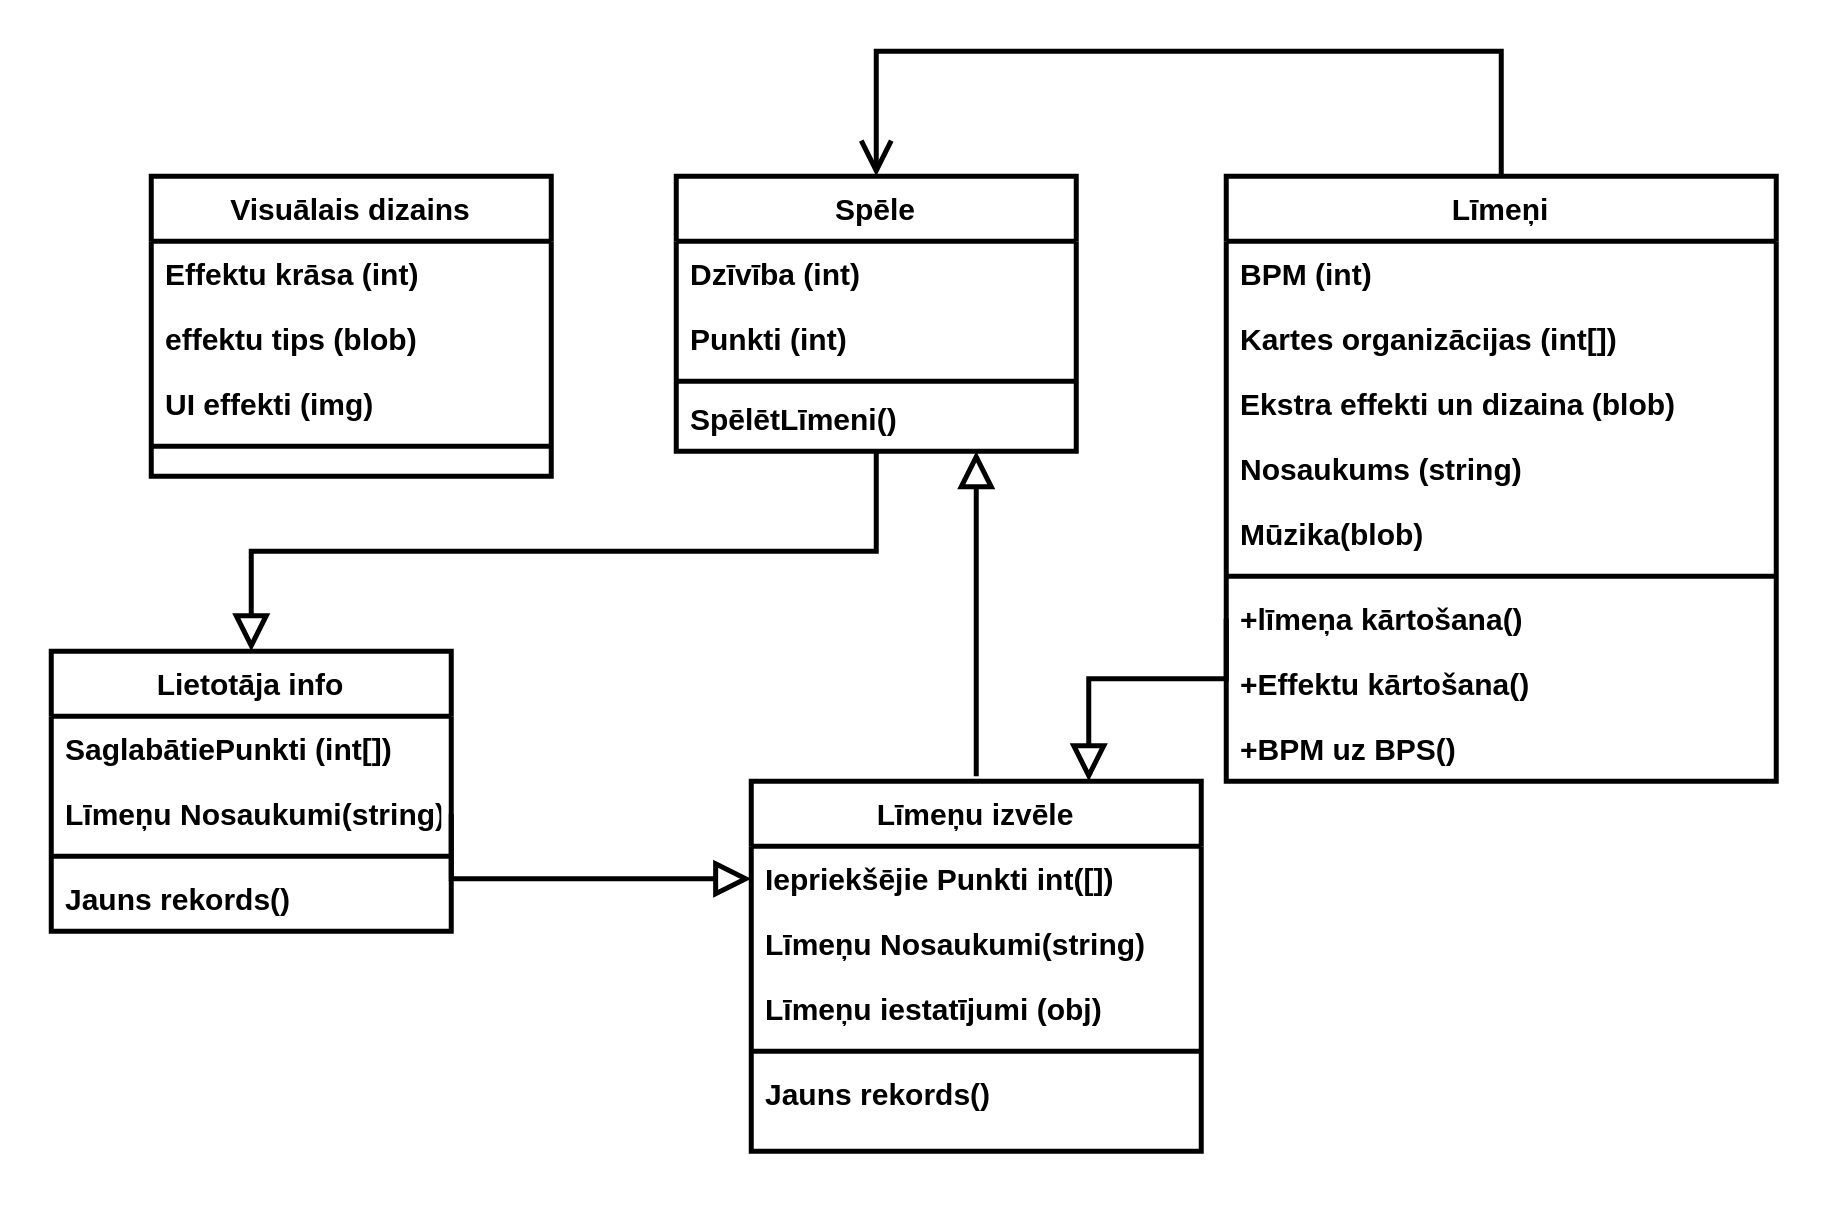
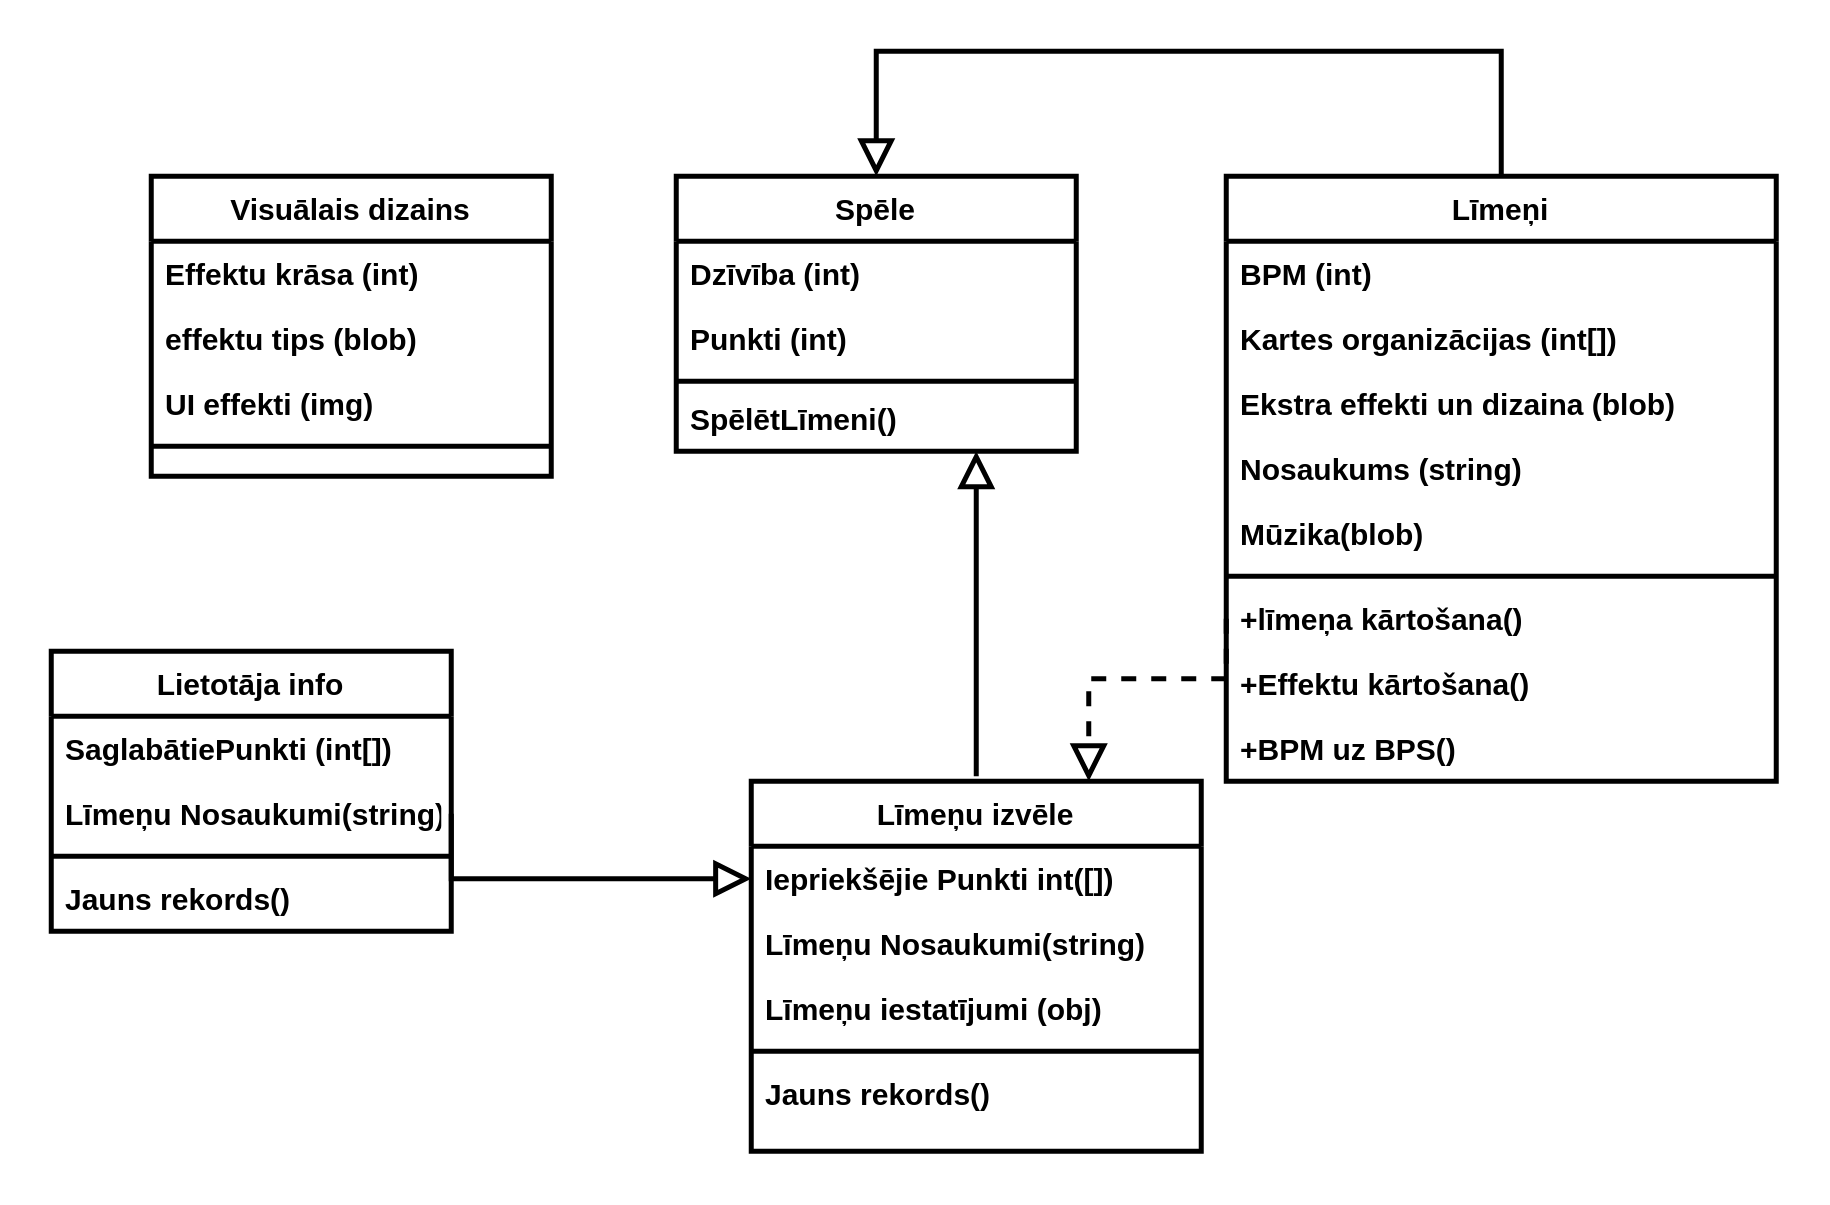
  <mxCell id="0" />
  <mxCell id="1" parent="0" />
  <mxCell id="2" value="Līmeņi" style="swimlane;fontStyle=1;align=center;verticalAlign=top;childLayout=stackLayout;horizontal=1;startSize=26;horizontalStack=0;resizeParent=1;resizeLast=0;collapsible=1;marginBottom=0;rounded=0;shadow=0;strokeWidth=2;" parent="1" vertex="1"><mxGeometry x="490" y="70" width="220" height="242" as="geometry"><mxRectangle x="120" y="360" width="160" height="26" as="alternateBounds" /></mxGeometry></mxCell>
  <mxCell id="3" value="BPM (int)" style="text;align=left;verticalAlign=top;spacingLeft=4;spacingRight=4;overflow=hidden;rotatable=0;points=[[0,0.5],[1,0.5]];portConstraint=eastwest;fontStyle=1;strokeWidth=2;" parent="2" vertex="1"><mxGeometry y="26" width="220" height="26" as="geometry" /></mxCell>
  <mxCell id="4" value="Kartes organizācijas (int[])" style="text;align=left;verticalAlign=top;spacingLeft=4;spacingRight=4;overflow=hidden;rotatable=0;points=[[0,0.5],[1,0.5]];portConstraint=eastwest;rounded=0;shadow=0;html=0;fontStyle=1;strokeWidth=2;" parent="2" vertex="1"><mxGeometry y="52" width="220" height="26" as="geometry" /></mxCell>
  <mxCell id="5" value="Ekstra effekti un dizaina (blob)" style="text;align=left;verticalAlign=top;spacingLeft=4;spacingRight=4;overflow=hidden;rotatable=0;points=[[0,0.5],[1,0.5]];portConstraint=eastwest;fontStyle=1;strokeWidth=2;" parent="2" vertex="1"><mxGeometry y="78" width="220" height="26" as="geometry" /></mxCell>
  <mxCell id="6" value="Nosaukums (string)" style="text;align=left;verticalAlign=top;spacingLeft=4;spacingRight=4;overflow=hidden;rotatable=0;points=[[0,0.5],[1,0.5]];portConstraint=eastwest;rounded=0;shadow=0;html=0;fontStyle=1;strokeWidth=2;" parent="2" vertex="1"><mxGeometry y="104" width="220" height="26" as="geometry" /></mxCell>
  <mxCell id="7" value="Mūzika(blob)" style="text;align=left;verticalAlign=top;spacingLeft=4;spacingRight=4;overflow=hidden;rotatable=0;points=[[0,0.5],[1,0.5]];portConstraint=eastwest;fontStyle=1;strokeWidth=2;" parent="2" vertex="1"><mxGeometry y="130" width="220" height="26" as="geometry" /></mxCell>
  <mxCell id="8" value="" style="line;html=1;strokeWidth=2;align=left;verticalAlign=middle;spacingTop=-1;spacingLeft=3;spacingRight=3;rotatable=0;labelPosition=right;points=[];portConstraint=eastwest;fontStyle=1" parent="2" vertex="1"><mxGeometry y="156" width="220" height="8" as="geometry" /></mxCell>
  <mxCell id="9" value="+līmeņa kārtošana()" style="text;align=left;verticalAlign=top;spacingLeft=4;spacingRight=4;overflow=hidden;rotatable=0;points=[[0,0.5],[1,0.5]];portConstraint=eastwest;rounded=0;shadow=0;html=0;fontStyle=1;strokeWidth=2;" parent="2" vertex="1"><mxGeometry y="164" width="220" height="26" as="geometry" /></mxCell>
  <mxCell id="10" value="+Effektu kārtošana()" style="text;align=left;verticalAlign=top;spacingLeft=4;spacingRight=4;overflow=hidden;rotatable=0;points=[[0,0.5],[1,0.5]];portConstraint=eastwest;rounded=0;shadow=0;html=0;fontStyle=1;strokeWidth=2;" parent="2" vertex="1"><mxGeometry y="190" width="220" height="26" as="geometry" /></mxCell>
  <mxCell id="11" value="+BPM uz BPS()" style="text;align=left;verticalAlign=top;spacingLeft=4;spacingRight=4;overflow=hidden;rotatable=0;points=[[0,0.5],[1,0.5]];portConstraint=eastwest;rounded=0;shadow=0;html=0;fontStyle=1;strokeWidth=2;" parent="2" vertex="1"><mxGeometry y="216" width="220" height="26" as="geometry" /></mxCell>
- <mxCell id="12" value="" style="endArrow=open;endSize=10;endFill=0;shadow=0;strokeWidth=2;rounded=0;curved=0;edgeStyle=elbowEdgeStyle;elbow=vertical;entryX=0.5;entryY=0;entryDx=0;entryDy=0;fontStyle=1;" parent="1" source="2" target="14" edge="1"><mxGeometry width="160" relative="1" as="geometry"><mxPoint x="340" y="-97" as="sourcePoint" /><mxPoint x="440" y="-42" as="targetPoint" /><Array as="points"><mxPoint x="430" y="20" /></Array></mxGeometry></mxCell>
- <mxCell id="13" style="edgeStyle=elbowEdgeStyle;curved=0;rounded=0;orthogonalLoop=1;jettySize=auto;elbow=vertical;html=1;exitX=0.5;exitY=1;exitDx=0;exitDy=0;entryX=0.5;entryY=0;entryDx=0;entryDy=0;shadow=0;strokeColor=default;strokeWidth=2;align=center;verticalAlign=middle;fontFamily=Helvetica;fontSize=11;fontColor=default;labelBackgroundColor=default;endArrow=block;endFill=0;endSize=10;fontStyle=1" parent="1" source="14" target="18" edge="1"><mxGeometry relative="1" as="geometry" /></mxCell>
+ <mxCell id="12" value="" style="endArrow=block;endSize=10;endFill=0;shadow=0;strokeWidth=2;rounded=0;curved=0;edgeStyle=elbowEdgeStyle;elbow=vertical;entryX=0.5;entryY=0;entryDx=0;entryDy=0;fontStyle=1" parent="1" source="2" target="14" edge="1"><mxGeometry width="160" relative="1" as="geometry"><mxPoint x="340" y="-97" as="sourcePoint" /><mxPoint x="440" y="-42" as="targetPoint" /><Array as="points"><mxPoint x="430" y="20" /></Array></mxGeometry></mxCell>
  <mxCell id="14" value="Spēle" style="swimlane;fontStyle=1;align=center;verticalAlign=top;childLayout=stackLayout;horizontal=1;startSize=26;horizontalStack=0;resizeParent=1;resizeLast=0;collapsible=1;marginBottom=0;rounded=0;shadow=0;strokeWidth=2;" parent="1" vertex="1"><mxGeometry x="270" y="70" width="160" height="110" as="geometry"><mxRectangle x="120" y="360" width="160" height="26" as="alternateBounds" /></mxGeometry></mxCell>
  <mxCell id="15" value="Dzīvība (int)" style="text;align=left;verticalAlign=top;spacingLeft=4;spacingRight=4;overflow=hidden;rotatable=0;points=[[0,0.5],[1,0.5]];portConstraint=eastwest;fontStyle=1;strokeWidth=2;" parent="14" vertex="1"><mxGeometry y="26" width="160" height="26" as="geometry" /></mxCell>
  <mxCell id="16" value="Punkti (int)" style="text;align=left;verticalAlign=top;spacingLeft=4;spacingRight=4;overflow=hidden;rotatable=0;points=[[0,0.5],[1,0.5]];portConstraint=eastwest;rounded=0;shadow=0;html=0;fontStyle=1;strokeWidth=2;" parent="14" vertex="1"><mxGeometry y="52" width="160" height="26" as="geometry" /></mxCell>
  <mxCell id="17" value="" style="line;html=1;strokeWidth=2;align=left;verticalAlign=middle;spacingTop=-1;spacingLeft=3;spacingRight=3;rotatable=0;labelPosition=right;points=[];portConstraint=eastwest;fontStyle=1" parent="14" vertex="1"><mxGeometry y="78" width="160" height="8" as="geometry" /></mxCell>
  <mxCell id="18" value="Lietotāja info" style="swimlane;fontStyle=1;align=center;verticalAlign=top;childLayout=stackLayout;horizontal=1;startSize=26;horizontalStack=0;resizeParent=1;resizeLast=0;collapsible=1;marginBottom=0;rounded=0;shadow=0;strokeWidth=2;" parent="1" vertex="1"><mxGeometry x="20" y="260" width="160" height="112" as="geometry"><mxRectangle x="120" y="360" width="160" height="26" as="alternateBounds" /></mxGeometry></mxCell>
  <mxCell id="19" value="SaglabātiePunkti (int[])" style="text;align=left;verticalAlign=top;spacingLeft=4;spacingRight=4;overflow=hidden;rotatable=0;points=[[0,0.5],[1,0.5]];portConstraint=eastwest;fontStyle=1;strokeWidth=2;" parent="18" vertex="1"><mxGeometry y="26" width="160" height="26" as="geometry" /></mxCell>
  <mxCell id="20" value="Līmeņu Nosaukumi(string)" style="text;align=left;verticalAlign=top;spacingLeft=4;spacingRight=4;overflow=hidden;rotatable=0;points=[[0,0.5],[1,0.5]];portConstraint=eastwest;rounded=0;shadow=0;html=0;fontStyle=1;strokeWidth=2;" parent="18" vertex="1"><mxGeometry y="52" width="160" height="26" as="geometry" /></mxCell>
  <mxCell id="21" value="" style="line;html=1;strokeWidth=2;align=left;verticalAlign=middle;spacingTop=-1;spacingLeft=3;spacingRight=3;rotatable=0;labelPosition=right;points=[];portConstraint=eastwest;fontStyle=1" parent="18" vertex="1"><mxGeometry y="78" width="160" height="8" as="geometry" /></mxCell>
  <mxCell id="22" value="Jauns rekords()" style="text;align=left;verticalAlign=top;spacingLeft=4;spacingRight=4;overflow=hidden;rotatable=0;points=[[0,0.5],[1,0.5]];portConstraint=eastwest;rounded=0;shadow=0;html=0;fontStyle=1;strokeWidth=2;" parent="18" vertex="1"><mxGeometry y="86" width="160" height="26" as="geometry" /></mxCell>
  <mxCell id="23" value="SpēlētLīmeni()" style="text;align=left;verticalAlign=top;spacingLeft=4;spacingRight=4;overflow=hidden;rotatable=0;points=[[0,0.5],[1,0.5]];portConstraint=eastwest;rounded=0;shadow=0;html=0;fontStyle=1;strokeWidth=2;" parent="1" vertex="1"><mxGeometry x="270" y="154" width="160" height="26" as="geometry" /></mxCell>
  <mxCell id="24" value="Visuālais dizains" style="swimlane;fontStyle=1;align=center;verticalAlign=top;childLayout=stackLayout;horizontal=1;startSize=26;horizontalStack=0;resizeParent=1;resizeLast=0;collapsible=1;marginBottom=0;rounded=0;shadow=0;strokeWidth=2;" vertex="1" parent="1"><mxGeometry x="60" y="70" width="160" height="120" as="geometry"><mxRectangle x="120" y="360" width="160" height="26" as="alternateBounds" /></mxGeometry></mxCell>
  <mxCell id="25" value="Effektu krāsa (int)" style="text;align=left;verticalAlign=top;spacingLeft=4;spacingRight=4;overflow=hidden;rotatable=0;points=[[0,0.5],[1,0.5]];portConstraint=eastwest;fontStyle=1;strokeWidth=2;" vertex="1" parent="24"><mxGeometry y="26" width="160" height="26" as="geometry" /></mxCell>
  <mxCell id="26" value="effektu tips (blob)" style="text;align=left;verticalAlign=top;spacingLeft=4;spacingRight=4;overflow=hidden;rotatable=0;points=[[0,0.5],[1,0.5]];portConstraint=eastwest;rounded=0;shadow=0;html=0;fontStyle=1;strokeWidth=2;" vertex="1" parent="24"><mxGeometry y="52" width="160" height="26" as="geometry" /></mxCell>
  <mxCell id="27" value="UI effekti (img)" style="text;align=left;verticalAlign=top;spacingLeft=4;spacingRight=4;overflow=hidden;rotatable=0;points=[[0,0.5],[1,0.5]];portConstraint=eastwest;rounded=0;shadow=0;html=0;fontStyle=1;strokeWidth=2;" vertex="1" parent="24"><mxGeometry y="78" width="160" height="26" as="geometry" /></mxCell>
  <mxCell id="28" value="" style="line;html=1;strokeWidth=2;align=left;verticalAlign=middle;spacingTop=-1;spacingLeft=3;spacingRight=3;rotatable=0;labelPosition=right;points=[];portConstraint=eastwest;fontStyle=1" vertex="1" parent="24"><mxGeometry y="104" width="160" height="8" as="geometry" /></mxCell>
  <mxCell id="29" value="Līmeņu izvēle" style="swimlane;fontStyle=1;align=center;verticalAlign=top;childLayout=stackLayout;horizontal=1;startSize=26;horizontalStack=0;resizeParent=1;resizeLast=0;collapsible=1;marginBottom=0;rounded=0;shadow=0;strokeWidth=2;" vertex="1" parent="1"><mxGeometry x="300" y="312" width="180" height="148" as="geometry"><mxRectangle x="120" y="360" width="160" height="26" as="alternateBounds" /></mxGeometry></mxCell>
  <mxCell id="30" value="Iepriekšējie Punkti int([])" style="text;align=left;verticalAlign=top;spacingLeft=4;spacingRight=4;overflow=hidden;rotatable=0;points=[[0,0.5],[1,0.5]];portConstraint=eastwest;fontStyle=1;strokeWidth=2;" vertex="1" parent="29"><mxGeometry y="26" width="180" height="26" as="geometry" /></mxCell>
  <mxCell id="31" value="Līmeņu Nosaukumi(string)" style="text;align=left;verticalAlign=top;spacingLeft=4;spacingRight=4;overflow=hidden;rotatable=0;points=[[0,0.5],[1,0.5]];portConstraint=eastwest;rounded=0;shadow=0;html=0;fontStyle=1;strokeWidth=2;" vertex="1" parent="29"><mxGeometry y="52" width="180" height="26" as="geometry" /></mxCell>
  <mxCell id="32" value="Līmeņu iestatījumi (obj)" style="text;align=left;verticalAlign=top;spacingLeft=4;spacingRight=4;overflow=hidden;rotatable=0;points=[[0,0.5],[1,0.5]];portConstraint=eastwest;rounded=0;shadow=0;html=0;fontStyle=1;strokeWidth=2;" vertex="1" parent="29"><mxGeometry y="78" width="180" height="26" as="geometry" /></mxCell>
  <mxCell id="33" value="" style="line;html=1;strokeWidth=2;align=left;verticalAlign=middle;spacingTop=-1;spacingLeft=3;spacingRight=3;rotatable=0;labelPosition=right;points=[];portConstraint=eastwest;fontStyle=1" vertex="1" parent="29"><mxGeometry y="104" width="180" height="8" as="geometry" /></mxCell>
  <mxCell id="34" value="Jauns rekords()" style="text;align=left;verticalAlign=top;spacingLeft=4;spacingRight=4;overflow=hidden;rotatable=0;points=[[0,0.5],[1,0.5]];portConstraint=eastwest;rounded=0;shadow=0;html=0;fontStyle=1;strokeWidth=2;" vertex="1" parent="29"><mxGeometry y="112" width="180" height="26" as="geometry" /></mxCell>
- <mxCell id="35" value="" style="endArrow=block;endSize=10;endFill=0;shadow=0;strokeWidth=2;rounded=0;curved=0;edgeStyle=elbowEdgeStyle;elbow=vertical;entryX=0.75;entryY=0;entryDx=0;entryDy=0;fontStyle=1;exitX=0;exitY=0.5;exitDx=0;exitDy=0;" edge="1" parent="1" source="9" target="29"><mxGeometry width="160" relative="1" as="geometry"><mxPoint x="270" y="321" as="sourcePoint" /><mxPoint x="480" y="321" as="targetPoint" /><Array as="points"><mxPoint x="340" y="271" /></Array></mxGeometry></mxCell>
+ <mxCell id="35" value="" style="endArrow=block;endSize=10;endFill=0;shadow=0;strokeWidth=2;rounded=0;curved=0;edgeStyle=elbowEdgeStyle;elbow=vertical;entryX=0.75;entryY=0;entryDx=0;entryDy=0;fontStyle=1;exitX=0;exitY=0.5;exitDx=0;exitDy=0;dashed=1;" edge="1" parent="1" source="9" target="29"><mxGeometry width="160" relative="1" as="geometry"><mxPoint x="270" y="321" as="sourcePoint" /><mxPoint x="480" y="321" as="targetPoint" /><Array as="points"><mxPoint x="340" y="271" /></Array></mxGeometry></mxCell>
  <mxCell id="36" value="" style="endArrow=block;endSize=10;endFill=0;shadow=0;strokeWidth=2;rounded=0;curved=0;edgeStyle=elbowEdgeStyle;elbow=vertical;fontStyle=1;exitX=1;exitY=0.5;exitDx=0;exitDy=0;entryX=0;entryY=0.5;entryDx=0;entryDy=0;" edge="1" parent="1" source="20" target="30"><mxGeometry width="160" relative="1" as="geometry"><mxPoint x="315" y="290" as="sourcePoint" /><mxPoint x="280" y="350" as="targetPoint" /><Array as="points"><mxPoint x="250" y="351" /></Array></mxGeometry></mxCell>
  <mxCell id="37" value="" style="endArrow=block;endSize=10;endFill=0;shadow=0;strokeWidth=2;rounded=0;curved=0;edgeStyle=elbowEdgeStyle;elbow=vertical;fontStyle=1;" edge="1" parent="1"><mxGeometry width="160" relative="1" as="geometry"><mxPoint x="390" y="310" as="sourcePoint" /><mxPoint x="390" y="180" as="targetPoint" /><Array as="points"><mxPoint x="410" y="220" /></Array></mxGeometry></mxCell>
